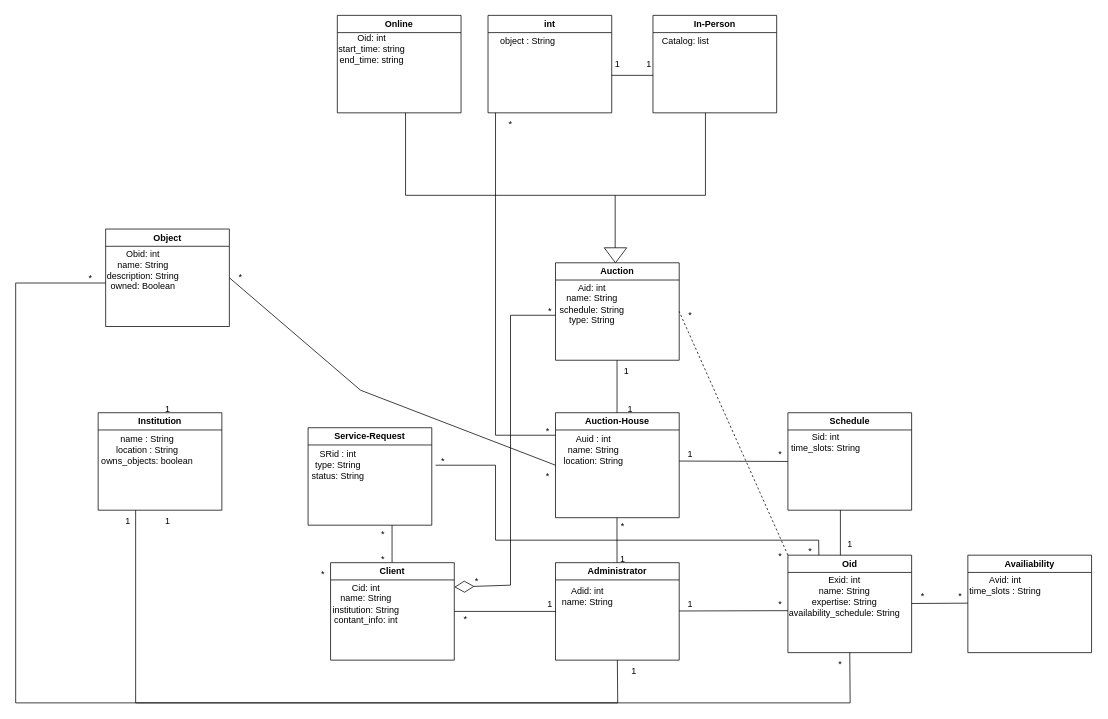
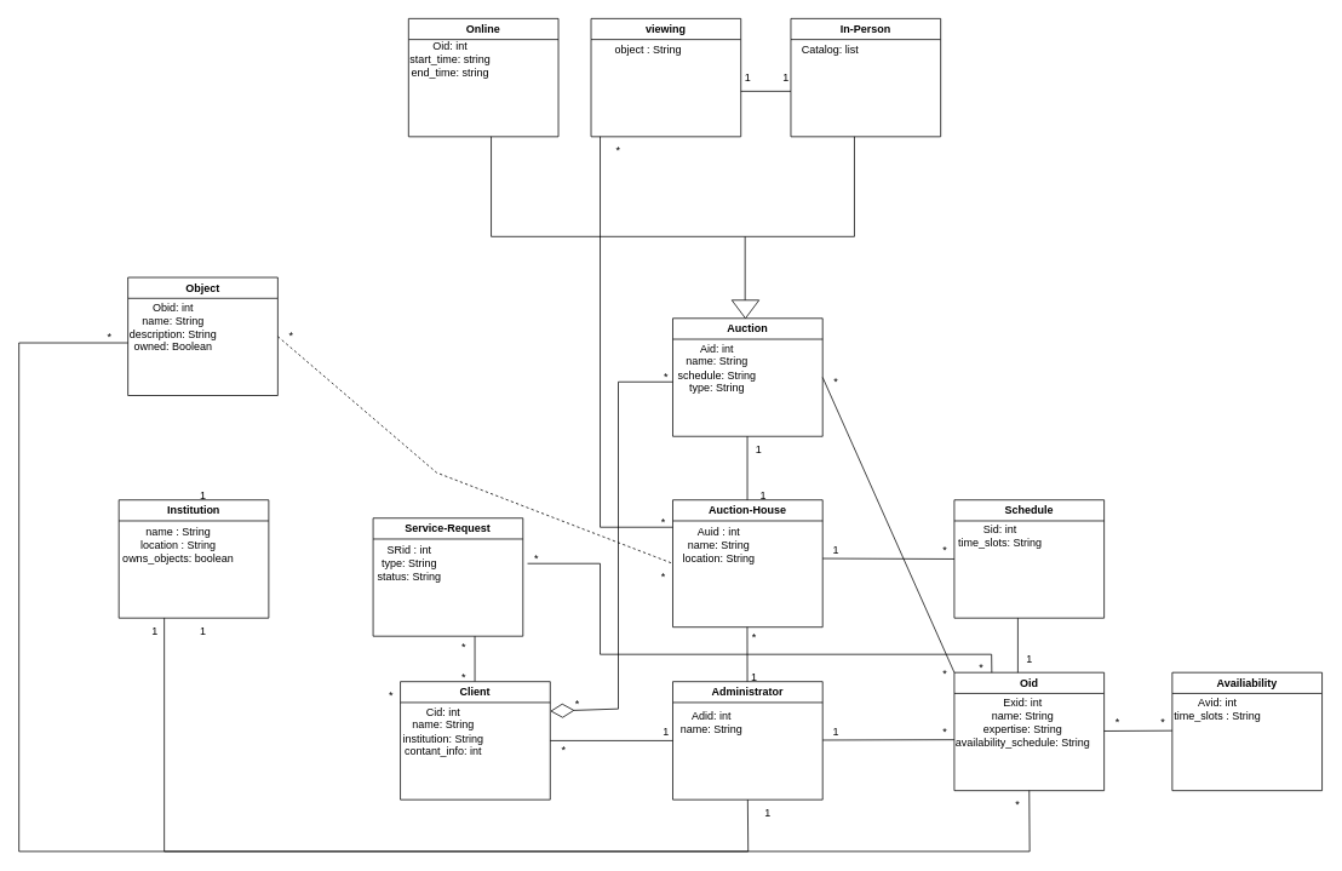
  <mxCell id="0" />
  <mxCell id="1" parent="0" />
  <mxCell id="2" value="Auction" style="swimlane;whiteSpace=wrap;html=1;" parent="1" vertex="1"><mxGeometry x="740" y="350" width="165" height="130" as="geometry" /></mxCell>
  <mxCell id="3" value="Aid: int&lt;div&gt;name: String&lt;/div&gt;&lt;div&gt;schedule: String&lt;/div&gt;&lt;div&gt;type: String&lt;/div&gt;" style="text;html=1;align=center;verticalAlign=middle;whiteSpace=wrap;rounded=0;" parent="2" vertex="1"><mxGeometry x="-20" y="25" width="137.5" height="60" as="geometry" /></mxCell>
  <mxCell id="4" value="*" style="text;html=1;align=center;verticalAlign=middle;whiteSpace=wrap;rounded=0;" parent="2" vertex="1"><mxGeometry x="-37.5" y="50" width="60" height="30" as="geometry" /></mxCell>
  <mxCell id="5" value="Auction-House" style="swimlane;whiteSpace=wrap;html=1;" parent="1" vertex="1"><mxGeometry x="740" y="550" width="165" height="140" as="geometry" /></mxCell>
  <mxCell id="6" value="Auid : int&lt;div&gt;name: String&lt;/div&gt;&lt;div&gt;location: String&lt;/div&gt;" style="text;html=1;align=center;verticalAlign=middle;whiteSpace=wrap;rounded=0;" parent="5" vertex="1"><mxGeometry x="-4" y="20" width="110" height="60" as="geometry" /></mxCell>
  <mxCell id="7" value="Administrator" style="swimlane;whiteSpace=wrap;html=1;" parent="1" vertex="1"><mxGeometry x="740" y="750" width="165" height="130" as="geometry" /></mxCell>
  <mxCell id="8" value="Adid: int&lt;div&gt;name: String&lt;/div&gt;" style="text;html=1;align=center;verticalAlign=middle;whiteSpace=wrap;rounded=0;" parent="7" vertex="1"><mxGeometry x="-9" y="30" width="104" height="30" as="geometry" /></mxCell>
  <mxCell id="9" value="1" style="text;html=1;align=center;verticalAlign=middle;whiteSpace=wrap;rounded=0;" parent="7" vertex="1"><mxGeometry x="-37.5" y="40" width="60" height="30" as="geometry" /></mxCell>
  <mxCell id="10" value="Online" style="swimlane;whiteSpace=wrap;html=1;" parent="1" vertex="1"><mxGeometry x="449" y="20" width="165" height="130" as="geometry" /></mxCell>
  <mxCell id="11" value="Oid: int&lt;div&gt;start_time: string&lt;/div&gt;&lt;div&gt;end_time: string&lt;/div&gt;" style="text;html=1;align=center;verticalAlign=middle;whiteSpace=wrap;rounded=0;" parent="10" vertex="1"><mxGeometry x="-34" y="10" width="160" height="70" as="geometry" /></mxCell>
  <mxCell id="12" value="In-Person" style="swimlane;whiteSpace=wrap;html=1;" parent="1" vertex="1"><mxGeometry x="870" y="20" width="165" height="130" as="geometry" /></mxCell>
  <mxCell id="13" value="Catalog: list" style="text;html=1;align=center;verticalAlign=middle;whiteSpace=wrap;rounded=0;" parent="12" vertex="1"><mxGeometry x="-24" y="20" width="135" height="30" as="geometry" /></mxCell>
  <mxCell id="14" value="" style="endArrow=none;html=1;rounded=0;" parent="1" edge="1"><mxGeometry width="50" height="50" relative="1" as="geometry"><mxPoint x="822.08" y="550" as="sourcePoint" /><mxPoint x="822.08" y="480" as="targetPoint" /></mxGeometry></mxCell>
  <mxCell id="15" value="" style="endArrow=none;html=1;rounded=0;" parent="1" edge="1"><mxGeometry width="50" height="50" relative="1" as="geometry"><mxPoint x="822.08" y="750" as="sourcePoint" /><mxPoint x="822" y="690" as="targetPoint" /></mxGeometry></mxCell>
  <mxCell id="16" value="" style="verticalLabelPosition=bottom;verticalAlign=top;html=1;shape=mxgraph.basic.acute_triangle;dx=0.5;rotation=-180;" parent="1" vertex="1"><mxGeometry x="805" y="330" width="30" height="20" as="geometry" /></mxCell>
  <mxCell id="17" value="" style="endArrow=none;html=1;rounded=0;" parent="1" edge="1"><mxGeometry width="50" height="50" relative="1" as="geometry"><mxPoint x="540" y="260" as="sourcePoint" /><mxPoint x="940" y="260" as="targetPoint" /></mxGeometry></mxCell>
  <mxCell id="18" value="" style="endArrow=none;html=1;rounded=0;" parent="1" edge="1"><mxGeometry width="50" height="50" relative="1" as="geometry"><mxPoint x="540" y="260" as="sourcePoint" /><mxPoint x="540" y="150" as="targetPoint" /></mxGeometry></mxCell>
  <mxCell id="19" value="" style="endArrow=none;html=1;rounded=0;" parent="1" edge="1"><mxGeometry width="50" height="50" relative="1" as="geometry"><mxPoint x="940" y="260" as="sourcePoint" /><mxPoint x="940" y="150" as="targetPoint" /></mxGeometry></mxCell>
  <mxCell id="20" value="" style="endArrow=none;html=1;rounded=0;" parent="1" edge="1"><mxGeometry width="50" height="50" relative="1" as="geometry"><mxPoint x="819.58" y="330" as="sourcePoint" /><mxPoint x="819.58" y="260" as="targetPoint" /></mxGeometry></mxCell>
  <mxCell id="21" value="Schedule" style="swimlane;whiteSpace=wrap;html=1;" parent="1" vertex="1"><mxGeometry x="1050" y="550" width="165" height="130" as="geometry" /></mxCell>
  <mxCell id="22" value="Sid: int&lt;div&gt;time_slots: String&lt;/div&gt;" style="text;html=1;align=center;verticalAlign=middle;resizable=0;points=[];autosize=1;strokeColor=none;fillColor=none;" parent="21" vertex="1"><mxGeometry x="-10" y="20" width="120" height="40" as="geometry" /></mxCell>
  <mxCell id="23" value="Oid" style="swimlane;whiteSpace=wrap;html=1;" parent="1" vertex="1"><mxGeometry x="1050" y="740" width="165" height="130" as="geometry" /></mxCell>
  <mxCell id="24" value="Exid: int&lt;div&gt;name: String&lt;/div&gt;&lt;div&gt;expertise: String&lt;/div&gt;&lt;div&gt;availability_schedule: String&lt;/div&gt;" style="text;html=1;align=center;verticalAlign=middle;resizable=0;points=[];autosize=1;strokeColor=none;fillColor=none;" parent="23" vertex="1"><mxGeometry x="-10" y="20" width="170" height="70" as="geometry" /></mxCell>
  <mxCell id="25" value="*" style="text;html=1;align=center;verticalAlign=middle;whiteSpace=wrap;rounded=0;" parent="23" vertex="1"><mxGeometry x="-40" y="50" width="60" height="30" as="geometry" /></mxCell>
  <mxCell id="26" value="Availiability" style="swimlane;whiteSpace=wrap;html=1;" parent="1" vertex="1"><mxGeometry x="1290" y="740" width="165" height="130" as="geometry" /></mxCell>
  <mxCell id="27" value="Avid: int&lt;div&gt;time_slots : String&lt;/div&gt;" style="text;html=1;align=center;verticalAlign=middle;whiteSpace=wrap;rounded=0;" parent="26" vertex="1"><mxGeometry y="20" width="100" height="40" as="geometry" /></mxCell>
  <mxCell id="28" value="" style="endArrow=none;html=1;rounded=0;entryX=0;entryY=0.5;entryDx=0;entryDy=0;exitX=1;exitY=0.5;exitDx=0;exitDy=0;" parent="1" source="35" target="7" edge="1"><mxGeometry width="50" height="50" relative="1" as="geometry"><mxPoint x="605" y="820" as="sourcePoint" /><mxPoint x="695" y="820" as="targetPoint" /></mxGeometry></mxCell>
  <mxCell id="29" value="" style="endArrow=none;html=1;rounded=0;entryX=0.25;entryY=0;entryDx=0;entryDy=0;" parent="1" target="23" edge="1"><mxGeometry width="50" height="50" relative="1" as="geometry"><mxPoint x="580" y="620" as="sourcePoint" /><mxPoint x="1080" y="710" as="targetPoint" /><Array as="points"><mxPoint x="660" y="620" /><mxPoint x="660" y="720" /><mxPoint x="1091" y="720" /></Array></mxGeometry></mxCell>
  <mxCell id="30" value="" style="endArrow=none;html=1;rounded=0;" parent="1" edge="1"><mxGeometry width="50" height="50" relative="1" as="geometry"><mxPoint x="522" y="700" as="sourcePoint" /><mxPoint x="522.02" y="750" as="targetPoint" /></mxGeometry></mxCell>
  <mxCell id="31" value="" style="endArrow=none;html=1;rounded=0;" parent="1" edge="1"><mxGeometry width="50" height="50" relative="1" as="geometry"><mxPoint x="1120" y="740" as="sourcePoint" /><mxPoint x="1120" y="680" as="targetPoint" /></mxGeometry></mxCell>
  <mxCell id="32" value="" style="endArrow=none;html=1;rounded=0;" parent="1" edge="1"><mxGeometry width="50" height="50" relative="1" as="geometry"><mxPoint x="1215" y="804.44" as="sourcePoint" /><mxPoint x="1290" y="804" as="targetPoint" /></mxGeometry></mxCell>
  <mxCell id="33" value="" style="endArrow=none;html=1;rounded=0;" parent="1" edge="1"><mxGeometry width="50" height="50" relative="1" as="geometry"><mxPoint x="905" y="814.44" as="sourcePoint" /><mxPoint x="1050" y="814" as="targetPoint" /></mxGeometry></mxCell>
  <mxCell id="34" value="" style="endArrow=none;html=1;rounded=0;entryX=0;entryY=0.5;entryDx=0;entryDy=0;" parent="1" target="21" edge="1"><mxGeometry width="50" height="50" relative="1" as="geometry"><mxPoint x="905" y="614.44" as="sourcePoint" /><mxPoint x="995" y="614.44" as="targetPoint" /></mxGeometry></mxCell>
  <mxCell id="35" value="Client" style="swimlane;whiteSpace=wrap;html=1;" parent="1" vertex="1"><mxGeometry x="440" y="750" width="165" height="130" as="geometry" /></mxCell>
  <mxCell id="36" value="Cid: int&lt;div&gt;name: String&lt;/div&gt;&lt;div&gt;institution: String&lt;/div&gt;&lt;div&gt;contant_info: int&lt;/div&gt;" style="text;html=1;align=center;verticalAlign=middle;whiteSpace=wrap;rounded=0;" parent="35" vertex="1"><mxGeometry x="-5" y="25" width="105" height="60" as="geometry" /></mxCell>
  <mxCell id="37" value="Service-Request" style="swimlane;whiteSpace=wrap;html=1;" parent="1" vertex="1"><mxGeometry x="410" y="570" width="165" height="130" as="geometry" /></mxCell>
  <mxCell id="38" value="SRid : int&lt;div&gt;type: String&lt;/div&gt;&lt;div&gt;status: String&lt;/div&gt;" style="text;html=1;align=center;verticalAlign=middle;whiteSpace=wrap;rounded=0;" parent="37" vertex="1"><mxGeometry x="-50" y="20" width="180" height="60" as="geometry" /></mxCell>
  <mxCell id="39" value="" style="endArrow=diamondThin;endFill=0;endSize=24;html=1;rounded=0;entryX=1;entryY=0.25;entryDx=0;entryDy=0;" parent="1" target="35" edge="1"><mxGeometry width="160" relative="1" as="geometry"><mxPoint x="740" y="420" as="sourcePoint" /><mxPoint x="620" y="780" as="targetPoint" /><Array as="points"><mxPoint x="680" y="420" /><mxPoint x="680" y="780" /></Array></mxGeometry></mxCell>
  <mxCell id="40" value="Institution" style="swimlane;whiteSpace=wrap;html=1;" parent="1" vertex="1"><mxGeometry x="130" y="550" width="165" height="130" as="geometry" /></mxCell>
  <mxCell id="41" value="name : String&lt;div&gt;location : String&lt;/div&gt;&lt;div&gt;owns_objects: boolean&lt;/div&gt;" style="text;html=1;align=center;verticalAlign=middle;whiteSpace=wrap;rounded=0;" parent="40" vertex="1"><mxGeometry y="7.5" width="131" height="85" as="geometry" /></mxCell>
  <mxCell id="42" value="Object" style="swimlane;whiteSpace=wrap;html=1;" parent="1" vertex="1"><mxGeometry x="140" y="305" width="165" height="130" as="geometry" /></mxCell>
  <mxCell id="43" value="Obid: int&lt;div&gt;name: String&lt;/div&gt;&lt;div&gt;description: String&lt;br&gt;owned: Boolean&lt;/div&gt;" style="text;html=1;align=center;verticalAlign=middle;whiteSpace=wrap;rounded=0;" parent="42" vertex="1"><mxGeometry x="-30" y="25" width="160" height="60" as="geometry" /></mxCell>
- <mxCell id="44" value="int" style="swimlane;whiteSpace=wrap;html=1;" parent="1" vertex="1"><mxGeometry x="650" y="20" width="165" height="130" as="geometry" /></mxCell>
- <mxCell id="45" value="object : String" style="text;html=1;align=center;verticalAlign=middle;whiteSpace=wrap;rounded=0;" parent="44" vertex="1"><mxGeometry y="25" width="106" height="20" as="geometry" /></mxCell>
+ <mxCell id="44" value="viewing" style="swimlane;whiteSpace=wrap;html=1;" parent="1" vertex="1"><mxGeometry x="650" y="20" width="165" height="130" as="geometry" /></mxCell>
+ <mxCell id="45" value="object : String" style="text;html=1;align=center;verticalAlign=middle;whiteSpace=wrap;rounded=0;" parent="44" vertex="1"><mxGeometry x="10" y="25" width="106" height="20" as="geometry" /></mxCell>
  <mxCell id="46" value="" style="endArrow=none;html=1;rounded=0;" parent="1" edge="1"><mxGeometry width="50" height="50" relative="1" as="geometry"><mxPoint x="815" y="100" as="sourcePoint" /><mxPoint x="870" y="100" as="targetPoint" /></mxGeometry></mxCell>
  <mxCell id="47" value="" style="endArrow=none;html=1;rounded=0;" parent="1" edge="1"><mxGeometry width="50" height="50" relative="1" as="geometry"><mxPoint x="740" y="580" as="sourcePoint" /><mxPoint x="660" y="150" as="targetPoint" /><Array as="points"><mxPoint x="660" y="580" /></Array></mxGeometry></mxCell>
- <mxCell id="48" value="" style="endArrow=none;html=1;rounded=0;exitX=1;exitY=0.5;exitDx=0;exitDy=0;entryX=0;entryY=0.5;entryDx=0;entryDy=0;" parent="1" source="42" target="5" edge="1"><mxGeometry width="50" height="50" relative="1" as="geometry"><mxPoint x="420" y="395" as="sourcePoint" /><mxPoint x="420" y="285" as="targetPoint" /><Array as="points"><mxPoint x="480" y="520" /></Array></mxGeometry></mxCell>
+ <mxCell id="48" value="" style="endArrow=none;html=1;rounded=0;exitX=1;exitY=0.5;exitDx=0;exitDy=0;entryX=0;entryY=0.5;entryDx=0;entryDy=0;dashed=1;" parent="1" source="42" target="5" edge="1"><mxGeometry width="50" height="50" relative="1" as="geometry"><mxPoint x="420" y="395" as="sourcePoint" /><mxPoint x="420" y="285" as="targetPoint" /><Array as="points"><mxPoint x="480" y="520" /></Array></mxGeometry></mxCell>
  <mxCell id="49" value="1" style="text;html=1;align=center;verticalAlign=middle;whiteSpace=wrap;rounded=0;" parent="1" vertex="1"><mxGeometry x="192.5" y="680" width="60" height="30" as="geometry" /></mxCell>
  <mxCell id="50" value="1" style="text;html=1;align=center;verticalAlign=middle;whiteSpace=wrap;rounded=0;" parent="1" vertex="1"><mxGeometry x="192.5" y="530" width="60" height="30" as="geometry" /></mxCell>
  <mxCell id="51" value="1" style="text;html=1;align=center;verticalAlign=middle;whiteSpace=wrap;rounded=0;" parent="1" vertex="1"><mxGeometry x="805" y="480" width="60" height="30" as="geometry" /></mxCell>
  <mxCell id="52" value="1" style="text;html=1;align=center;verticalAlign=middle;whiteSpace=wrap;rounded=0;" parent="1" vertex="1"><mxGeometry x="810" y="530" width="60" height="30" as="geometry" /></mxCell>
  <mxCell id="53" value="1" style="text;html=1;align=center;verticalAlign=middle;whiteSpace=wrap;rounded=0;" parent="1" vertex="1"><mxGeometry x="890" y="590" width="60" height="30" as="geometry" /></mxCell>
  <mxCell id="54" value="1" style="text;html=1;align=center;verticalAlign=middle;whiteSpace=wrap;rounded=0;" parent="1" vertex="1"><mxGeometry x="1102.5" y="710" width="60" height="30" as="geometry" /></mxCell>
  <mxCell id="55" value="1" style="text;html=1;align=center;verticalAlign=middle;whiteSpace=wrap;rounded=0;" parent="1" vertex="1"><mxGeometry x="890" y="790" width="60" height="30" as="geometry" /></mxCell>
  <mxCell id="56" value="1" style="text;html=1;align=center;verticalAlign=middle;whiteSpace=wrap;rounded=0;" parent="1" vertex="1"><mxGeometry x="800" y="730" width="60" height="30" as="geometry" /></mxCell>
  <mxCell id="57" value="*" style="text;html=1;align=center;verticalAlign=middle;whiteSpace=wrap;rounded=0;" parent="1" vertex="1"><mxGeometry x="400" y="750" width="60" height="30" as="geometry" /></mxCell>
  <mxCell id="58" value="*" style="text;html=1;align=center;verticalAlign=middle;whiteSpace=wrap;rounded=0;" parent="1" vertex="1"><mxGeometry x="590" y="810" width="60" height="30" as="geometry" /></mxCell>
  <mxCell id="59" value="*" style="text;html=1;align=center;verticalAlign=middle;whiteSpace=wrap;rounded=0;" parent="1" vertex="1"><mxGeometry x="605" y="760" width="60" height="30" as="geometry" /></mxCell>
  <mxCell id="60" value="*" style="text;html=1;align=center;verticalAlign=middle;whiteSpace=wrap;rounded=0;" parent="1" vertex="1"><mxGeometry x="1250" y="780" width="60" height="30" as="geometry" /></mxCell>
  <mxCell id="61" value="*" style="text;html=1;align=center;verticalAlign=middle;whiteSpace=wrap;rounded=0;" parent="1" vertex="1"><mxGeometry x="1200" y="780" width="60" height="30" as="geometry" /></mxCell>
  <mxCell id="62" value="*" style="text;html=1;align=center;verticalAlign=middle;whiteSpace=wrap;rounded=0;" parent="1" vertex="1"><mxGeometry x="1010" y="590" width="60" height="30" as="geometry" /></mxCell>
  <mxCell id="63" value="*" style="text;html=1;align=center;verticalAlign=middle;whiteSpace=wrap;rounded=0;" parent="1" vertex="1"><mxGeometry x="1050" y="720" width="60" height="30" as="geometry" /></mxCell>
  <mxCell id="64" value="*" style="text;html=1;align=center;verticalAlign=middle;whiteSpace=wrap;rounded=0;" parent="1" vertex="1"><mxGeometry x="800" y="687" width="60" height="30" as="geometry" /></mxCell>
  <mxCell id="65" value="*" style="text;html=1;align=center;verticalAlign=middle;whiteSpace=wrap;rounded=0;" parent="1" vertex="1"><mxGeometry x="480" y="697" width="60" height="30" as="geometry" /></mxCell>
  <mxCell id="66" value="*" style="text;html=1;align=center;verticalAlign=middle;whiteSpace=wrap;rounded=0;" parent="1" vertex="1"><mxGeometry x="480" y="730" width="60" height="30" as="geometry" /></mxCell>
  <mxCell id="67" value="*" style="text;html=1;align=center;verticalAlign=middle;whiteSpace=wrap;rounded=0;" parent="1" vertex="1"><mxGeometry x="560" y="600" width="60" height="30" as="geometry" /></mxCell>
  <mxCell id="68" value="*" style="text;html=1;align=center;verticalAlign=middle;whiteSpace=wrap;rounded=0;" parent="1" vertex="1"><mxGeometry x="700" y="560" width="60" height="30" as="geometry" /></mxCell>
  <mxCell id="69" value="*" style="text;html=1;align=center;verticalAlign=middle;whiteSpace=wrap;rounded=0;" parent="1" vertex="1"><mxGeometry x="700" y="620" width="60" height="30" as="geometry" /></mxCell>
  <mxCell id="70" value="*" style="text;html=1;align=center;verticalAlign=middle;whiteSpace=wrap;rounded=0;" parent="1" vertex="1"><mxGeometry x="290" y="355" width="60" height="30" as="geometry" /></mxCell>
  <mxCell id="71" value="*" style="text;html=1;align=center;verticalAlign=middle;whiteSpace=wrap;rounded=0;" parent="1" vertex="1"><mxGeometry x="650" y="150" width="60" height="30" as="geometry" /></mxCell>
- <mxCell id="72" value="" style="endArrow=none;html=1;rounded=0;entryX=1;entryY=0.5;entryDx=0;entryDy=0;exitX=0;exitY=0;exitDx=0;exitDy=0;dashed=1;" parent="1" source="23" target="2" edge="1"><mxGeometry width="50" height="50" relative="1" as="geometry"><mxPoint x="960" y="520" as="sourcePoint" /><mxPoint x="1010" y="470" as="targetPoint" /></mxGeometry></mxCell>
+ <mxCell id="72" value="" style="endArrow=none;html=1;rounded=0;entryX=1;entryY=0.5;entryDx=0;entryDy=0;exitX=0;exitY=0;exitDx=0;exitDy=0;" parent="1" source="23" target="2" edge="1"><mxGeometry width="50" height="50" relative="1" as="geometry"><mxPoint x="960" y="520" as="sourcePoint" /><mxPoint x="1010" y="470" as="targetPoint" /></mxGeometry></mxCell>
  <mxCell id="73" value="*" style="text;html=1;align=center;verticalAlign=middle;whiteSpace=wrap;rounded=0;" parent="1" vertex="1"><mxGeometry x="1010" y="727" width="60" height="30" as="geometry" /></mxCell>
  <mxCell id="74" value="*" style="text;html=1;align=center;verticalAlign=middle;whiteSpace=wrap;rounded=0;" parent="1" vertex="1"><mxGeometry x="890" y="405" width="60" height="30" as="geometry" /></mxCell>
  <mxCell id="75" value="1" style="text;html=1;align=center;verticalAlign=middle;whiteSpace=wrap;rounded=0;" parent="1" vertex="1"><mxGeometry x="792.5" y="70" width="60" height="30" as="geometry" /></mxCell>
  <mxCell id="76" value="1" style="text;html=1;align=center;verticalAlign=middle;whiteSpace=wrap;rounded=0;" parent="1" vertex="1"><mxGeometry x="835" y="70" width="60" height="30" as="geometry" /></mxCell>
  <mxCell id="77" value="" style="endArrow=none;html=1;rounded=0;exitX=0.5;exitY=1;exitDx=0;exitDy=0;" edge="1" parent="1" source="23"><mxGeometry width="50" height="50" relative="1" as="geometry"><mxPoint x="1130" y="937" as="sourcePoint" /><mxPoint x="140" y="377" as="targetPoint" /><Array as="points"><mxPoint x="1133" y="937" /><mxPoint x="20" y="937" /><mxPoint x="20" y="377" /></Array></mxGeometry></mxCell>
  <mxCell id="78" value="" style="endArrow=none;html=1;rounded=0;exitX=0.5;exitY=1;exitDx=0;exitDy=0;" edge="1" parent="1" source="7"><mxGeometry width="50" height="50" relative="1" as="geometry"><mxPoint x="180" y="920" as="sourcePoint" /><mxPoint x="180" y="680" as="targetPoint" /><Array as="points"><mxPoint x="823" y="937" /><mxPoint x="180" y="937" /></Array></mxGeometry></mxCell>
  <mxCell id="79" value="1" style="text;html=1;align=center;verticalAlign=middle;whiteSpace=wrap;rounded=0;" vertex="1" parent="1"><mxGeometry x="140" y="680" width="60" height="30" as="geometry" /></mxCell>
  <mxCell id="80" value="1" style="text;html=1;align=center;verticalAlign=middle;whiteSpace=wrap;rounded=0;" vertex="1" parent="1"><mxGeometry x="815" y="880" width="60" height="30" as="geometry" /></mxCell>
  <mxCell id="81" value="*" style="text;html=1;align=center;verticalAlign=middle;whiteSpace=wrap;rounded=0;" vertex="1" parent="1"><mxGeometry x="1090" y="870" width="60" height="30" as="geometry" /></mxCell>
  <mxCell id="82" value="*" style="text;html=1;align=center;verticalAlign=middle;whiteSpace=wrap;rounded=0;" vertex="1" parent="1"><mxGeometry x="90" y="356" width="60" height="30" as="geometry" /></mxCell>
